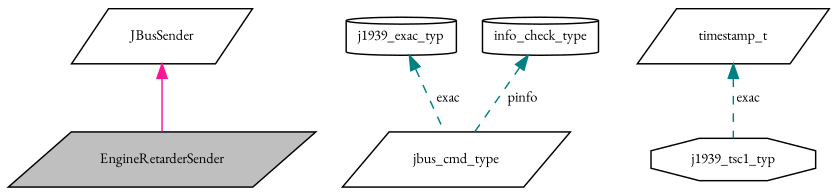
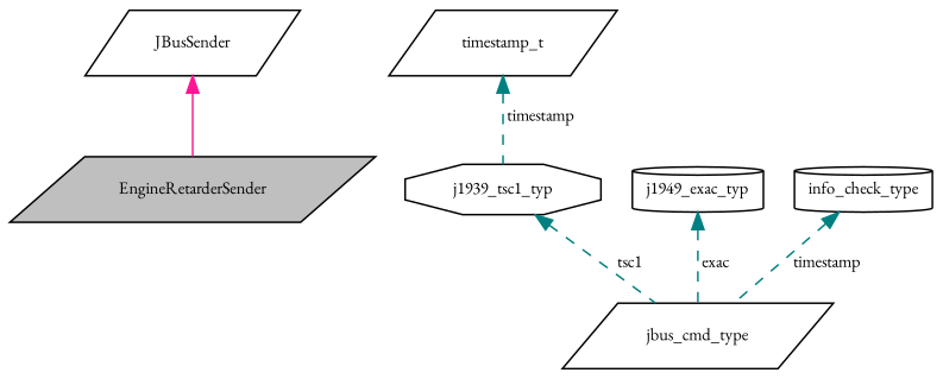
  digraph {
    fontname="EB Garamond"
    node [color=black fillcolor=white fontname="EB Garamond" fontsize=10 shape=parallelogram style=filled]
    edge [color=teal dir=back fontname="EB Garamond" fontsize=10 labelfontname=Helvetica labelfontsize=10 style=dashed]
    n1 [fillcolor=grey75 fontcolor=black height=0.2 label=EngineRetarderSender width=0.4]
    n2 [height=0.2 label=JBusSender width=0.4]
    n3 [height=0.2 label=jbus_cmd_type width=0.4]
    n4 [height=0.2 label=j1939_tsc1_typ shape=octagon width=0.4]
    n5 [height=0.2 label=timestamp_t width=0.4]
-   n6 [height=0.2 label=j1939_exac_typ shape=cylinder width=0.4]
+   n6 [height=0.2 label=j1949_exac_typ shape=cylinder width=0.4]
    n7 [height=0.2 label=info_check_type shape=cylinder width=0.4]
    n2 -> n1 [color=deeppink style=solid]
-   n5 -> n4 [label=" exac"]
+   n4 -> n3 [label=" tsc1"]
+   n5 -> n4 [label=" timestamp"]
    n6 -> n3 [label=" exac"]
-   n7 -> n3 [label=" pinfo"]
+   n7 -> n3 [label=" timestamp"]
  }
